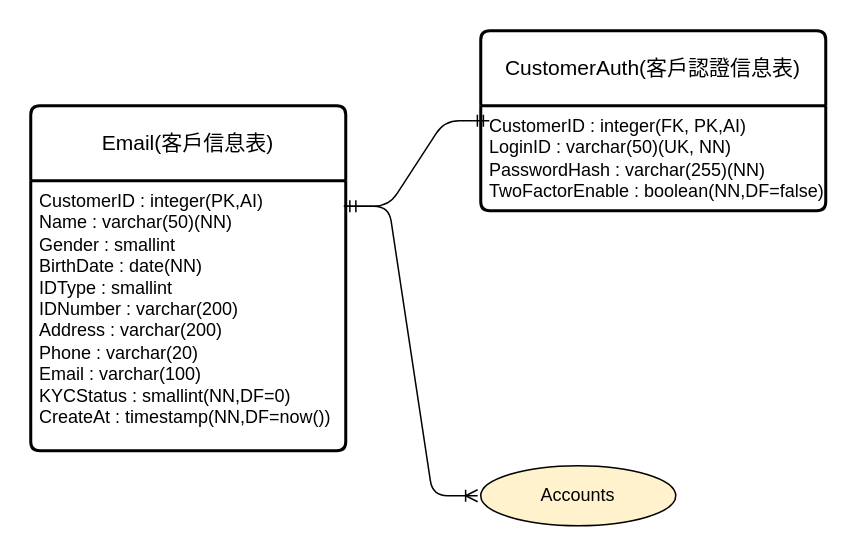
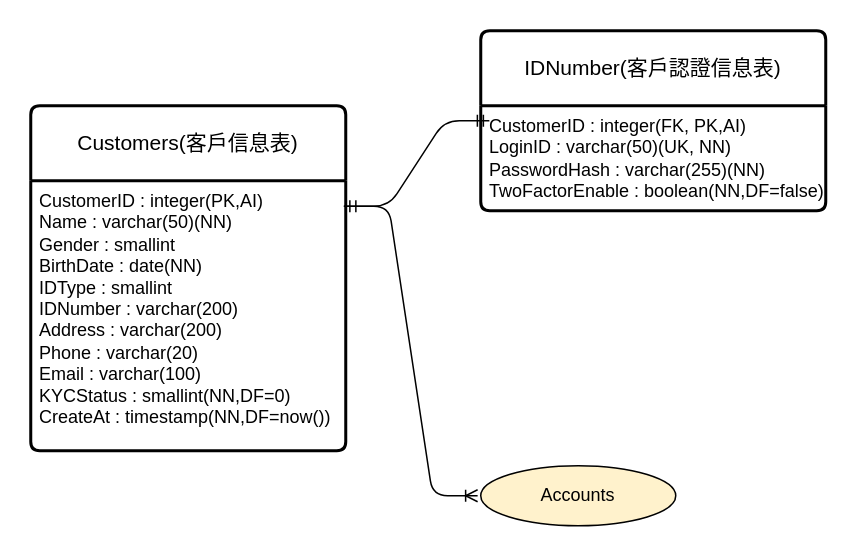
  <mxCell id="0" />
  <mxCell id="1" parent="0" />
- <mxCell id="2" value="Email(客戶信息表)" style="swimlane;childLayout=stackLayout;horizontal=1;startSize=50;horizontalStack=0;rounded=1;fontSize=14;fontStyle=0;strokeWidth=2;resizeParent=0;resizeLast=1;shadow=0;dashed=0;align=center;arcSize=4;whiteSpace=wrap;html=1;" parent="1" vertex="1"><mxGeometry x="20" y="70" width="210" height="230" as="geometry" /></mxCell>
+ <mxCell id="2" value="Customers(客戶信息表)" style="swimlane;childLayout=stackLayout;horizontal=1;startSize=50;horizontalStack=0;rounded=1;fontSize=14;fontStyle=0;strokeWidth=2;resizeParent=0;resizeLast=1;shadow=0;dashed=0;align=center;arcSize=4;whiteSpace=wrap;html=1;" parent="1" vertex="1"><mxGeometry x="20" y="70" width="210" height="230" as="geometry" /></mxCell>
  <mxCell id="3" value="CustomerID : integer(PK,AI)&lt;div&gt;Name : varchar(50)(NN)&lt;/div&gt;&lt;div&gt;Gender : smallint&lt;/div&gt;&lt;div&gt;BirthDate : date(NN)&lt;/div&gt;&lt;div&gt;IDType : smallint&lt;/div&gt;&lt;div&gt;IDNumber : varchar(200)&lt;/div&gt;&lt;div&gt;Address : varchar(200)&lt;/div&gt;&lt;div&gt;Phone : varchar(20)&lt;/div&gt;&lt;div&gt;Email : varchar(100)&lt;/div&gt;&lt;div&gt;KYCStatus : smallint(NN,DF=0)&lt;/div&gt;&lt;div&gt;CreateAt : timestamp(NN,DF=now())&lt;/div&gt;" style="align=left;strokeColor=none;fillColor=none;spacingLeft=4;fontSize=12;verticalAlign=top;resizable=0;rotatable=0;part=1;html=1;" parent="2" vertex="1"><mxGeometry y="50" width="210" height="180" as="geometry" /></mxCell>
- <mxCell id="4" value="CustomerAuth(客戶認證信息表)" style="swimlane;childLayout=stackLayout;horizontal=1;startSize=50;horizontalStack=0;rounded=1;fontSize=14;fontStyle=0;strokeWidth=2;resizeParent=0;resizeLast=1;shadow=0;dashed=0;align=center;arcSize=4;whiteSpace=wrap;html=1;" parent="1" vertex="1"><mxGeometry x="320" y="20" width="230" height="120" as="geometry" /></mxCell>
+ <mxCell id="4" value="IDNumber(客戶認證信息表)" style="swimlane;childLayout=stackLayout;horizontal=1;startSize=50;horizontalStack=0;rounded=1;fontSize=14;fontStyle=0;strokeWidth=2;resizeParent=0;resizeLast=1;shadow=0;dashed=0;align=center;arcSize=4;whiteSpace=wrap;html=1;" parent="1" vertex="1"><mxGeometry x="320" y="20" width="230" height="120" as="geometry" /></mxCell>
  <mxCell id="5" value="CustomerID : integer(FK, PK,AI)&lt;div&gt;LoginID : varchar(50)(UK, NN)&lt;/div&gt;&lt;div&gt;PasswordHash : varchar(255)(NN)&lt;/div&gt;&lt;div&gt;TwoFactorEnable : boolean(NN,DF=false)&lt;/div&gt;" style="align=left;strokeColor=none;fillColor=none;spacingLeft=4;fontSize=12;verticalAlign=top;resizable=0;rotatable=0;part=1;html=1;" parent="4" vertex="1"><mxGeometry y="50" width="230" height="70" as="geometry" /></mxCell>
  <mxCell id="6" value="" style="edgeStyle=entityRelationEdgeStyle;fontSize=12;html=1;endArrow=ERmandOne;startArrow=ERmandOne;exitX=0.994;exitY=0.094;exitDx=0;exitDy=0;exitPerimeter=0;entryX=0.025;entryY=0.143;entryDx=0;entryDy=0;entryPerimeter=0;" parent="1" source="3" target="5" edge="1"><mxGeometry width="100" height="100" relative="1" as="geometry"><mxPoint x="110" y="250" as="sourcePoint" /><mxPoint x="210" y="150" as="targetPoint" /></mxGeometry></mxCell>
  <mxCell id="7" value="" style="edgeStyle=entityRelationEdgeStyle;fontSize=12;html=1;endArrow=ERoneToMany;exitX=0.994;exitY=0.094;exitDx=0;exitDy=0;exitPerimeter=0;" parent="1" source="3" edge="1"><mxGeometry width="100" height="100" relative="1" as="geometry"><mxPoint x="220" y="134.96" as="sourcePoint" /><mxPoint x="317.92" y="330" as="targetPoint" /><Array as="points"><mxPoint x="237.92" y="77" /></Array></mxGeometry></mxCell>
  <mxCell id="8" value="Accounts" style="ellipse;whiteSpace=wrap;html=1;align=center;fillColor=#fff2cc;" parent="1" vertex="1"><mxGeometry x="320" y="310" width="130" height="40" as="geometry" /></mxCell>
